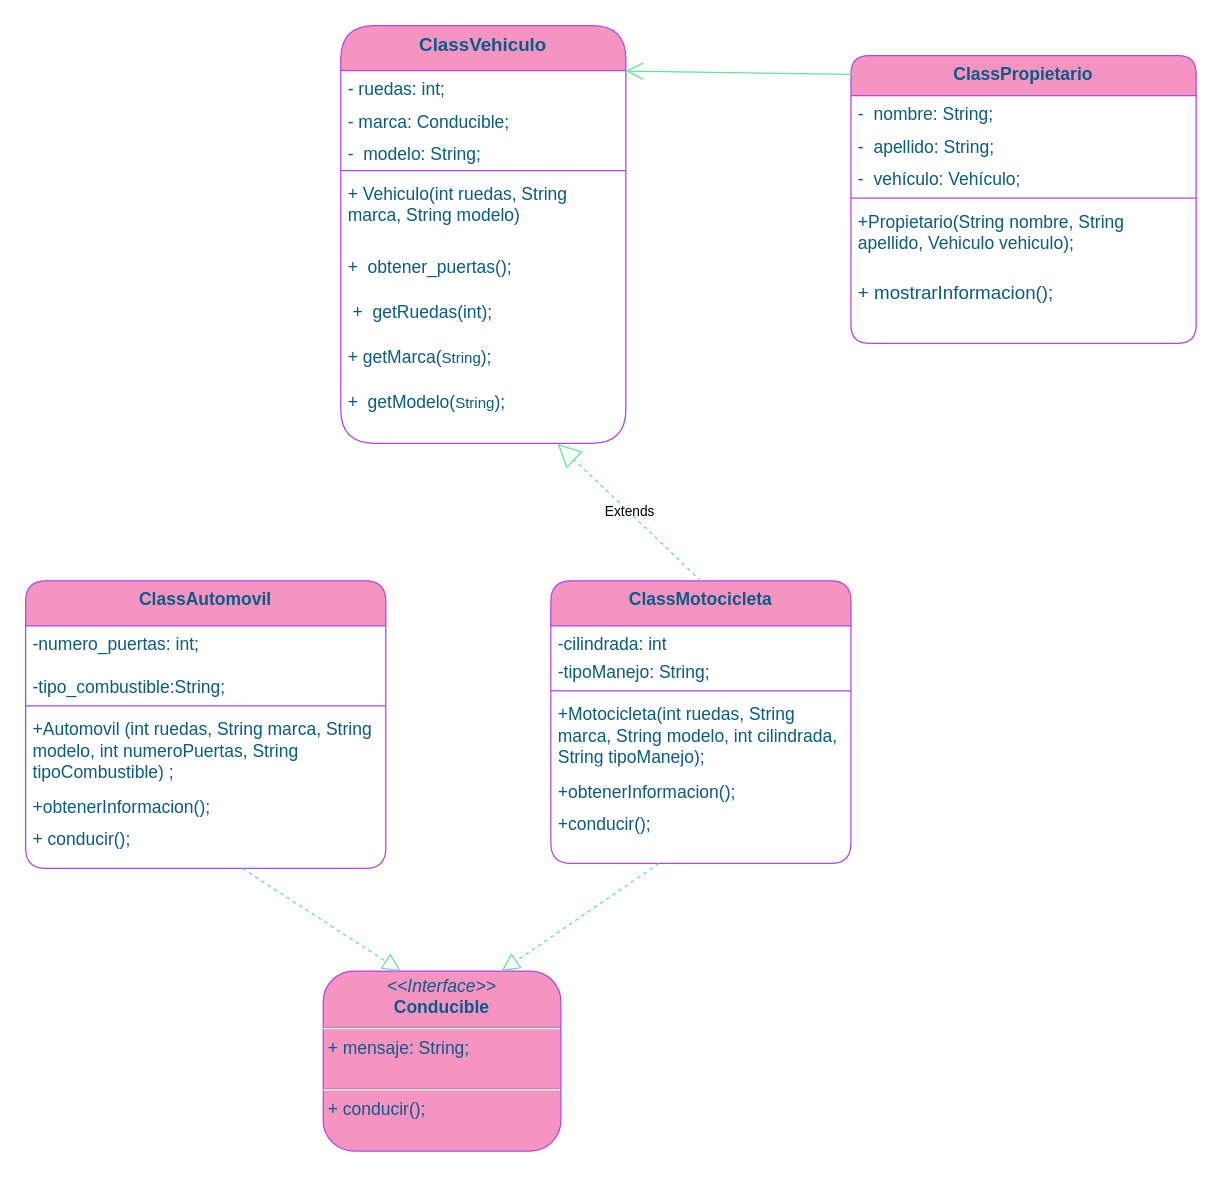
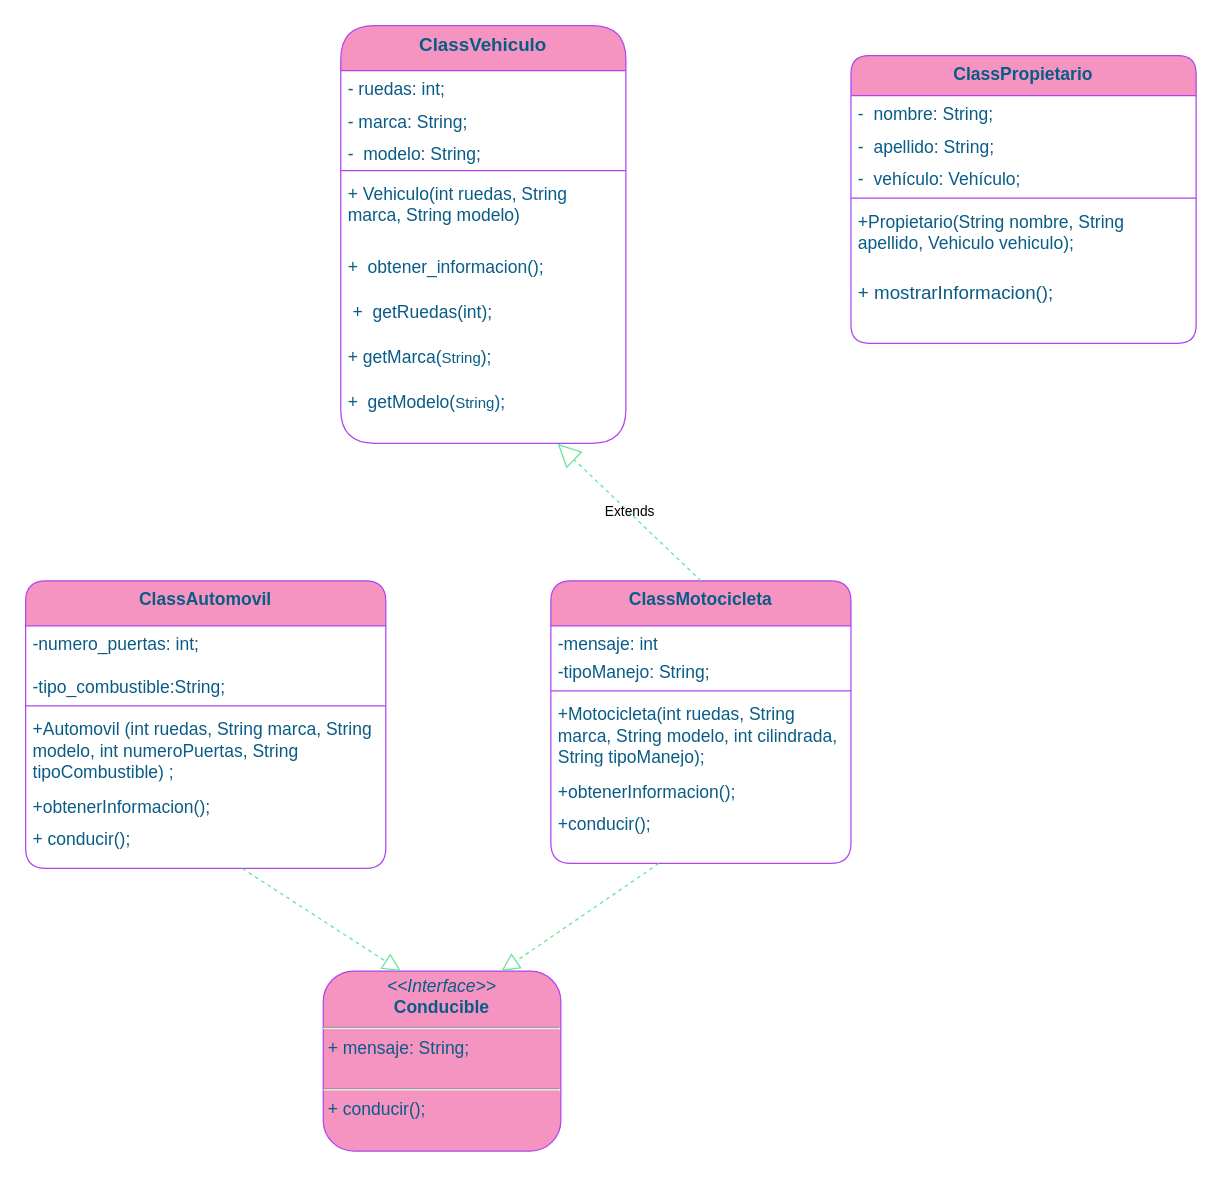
  <mxCell id="0" />
  <mxCell id="1" parent="0" />
  <mxCell id="2" value="ClassVehiculo" style="swimlane;fontStyle=1;align=center;verticalAlign=top;childLayout=stackLayout;horizontal=1;startSize=36;horizontalStack=0;resizeParent=1;resizeParentMax=0;resizeLast=0;collapsible=1;marginBottom=0;whiteSpace=wrap;html=1;labelBackgroundColor=none;fillColor=#F694C1;strokeColor=#AF45ED;fontColor=#095C86;rounded=1;fontSize=15;arcSize=25;" parent="1" vertex="1"><mxGeometry x="272" y="20" width="228" height="334" as="geometry"><mxRectangle x="330" y="190" width="120" height="30" as="alternateBounds" /></mxGeometry></mxCell>
  <mxCell id="3" value="&lt;font style=&quot;font-size: 14px;&quot;&gt;- ruedas: int;&lt;/font&gt;" style="text;strokeColor=none;fillColor=none;align=left;verticalAlign=top;spacingLeft=4;spacingRight=4;overflow=hidden;rotatable=0;points=[[0,0.5],[1,0.5]];portConstraint=eastwest;whiteSpace=wrap;html=1;labelBackgroundColor=none;fontColor=#095C86;rounded=1;" parent="2" vertex="1"><mxGeometry y="36" width="228" height="26" as="geometry" /></mxCell>
- <mxCell id="4" value="&lt;font style=&quot;font-size: 14px;&quot;&gt;- marca:&amp;nbsp;Conducible;&lt;/font&gt;" style="text;strokeColor=none;fillColor=none;align=left;verticalAlign=top;spacingLeft=4;spacingRight=4;overflow=hidden;rotatable=0;points=[[0,0.5],[1,0.5]];portConstraint=eastwest;whiteSpace=wrap;html=1;labelBackgroundColor=none;fontColor=#095C86;rounded=1;" parent="2" vertex="1"><mxGeometry y="62" width="228" height="26" as="geometry" /></mxCell>
+ <mxCell id="4" value="&lt;font style=&quot;font-size: 14px;&quot;&gt;- marca:&amp;nbsp;String;&lt;/font&gt;" style="text;strokeColor=none;fillColor=none;align=left;verticalAlign=top;spacingLeft=4;spacingRight=4;overflow=hidden;rotatable=0;points=[[0,0.5],[1,0.5]];portConstraint=eastwest;whiteSpace=wrap;html=1;labelBackgroundColor=none;fontColor=#095C86;rounded=1;" parent="2" vertex="1"><mxGeometry y="62" width="228" height="26" as="geometry" /></mxCell>
  <mxCell id="5" value="&lt;font style=&quot;font-size: 14px;&quot;&gt;-&amp;nbsp; modelo:&amp;nbsp;String;&lt;/font&gt;" style="text;strokeColor=none;fillColor=none;align=left;verticalAlign=top;spacingLeft=4;spacingRight=4;overflow=hidden;rotatable=0;points=[[0,0.5],[1,0.5]];portConstraint=eastwest;whiteSpace=wrap;html=1;labelBackgroundColor=none;fontColor=#095C86;rounded=1;" parent="2" vertex="1"><mxGeometry y="88" width="228" height="24" as="geometry" /></mxCell>
  <mxCell id="6" value="" style="line;strokeWidth=1;fillColor=none;align=left;verticalAlign=middle;spacingTop=-1;spacingLeft=3;spacingRight=3;rotatable=0;labelPosition=right;points=[];portConstraint=eastwest;strokeColor=#AF45ED;labelBackgroundColor=none;fontColor=#095C86;rounded=1;" parent="2" vertex="1"><mxGeometry y="112" width="228" height="8" as="geometry" /></mxCell>
  <mxCell id="7" value="&lt;font color=&quot;#095c86&quot; style=&quot;font-size: 14px;&quot;&gt;+&amp;nbsp;Vehiculo(int ruedas, String marca, String modelo)&amp;nbsp;&lt;/font&gt;" style="text;strokeColor=none;fillColor=none;align=left;verticalAlign=top;spacingLeft=4;spacingRight=4;overflow=hidden;rotatable=0;points=[[0,0.5],[1,0.5]];portConstraint=eastwest;whiteSpace=wrap;html=1;" parent="2" vertex="1"><mxGeometry y="120" width="228" height="58" as="geometry" /></mxCell>
- <mxCell id="8" value="&lt;font style=&quot;font-size: 14px;&quot;&gt;+&amp;nbsp;&amp;nbsp;obtener_puertas();&lt;br&gt;&lt;br&gt;&lt;/font&gt;" style="text;strokeColor=none;fillColor=none;align=left;verticalAlign=top;spacingLeft=4;spacingRight=4;overflow=hidden;rotatable=0;points=[[0,0.5],[1,0.5]];portConstraint=eastwest;whiteSpace=wrap;html=1;labelBackgroundColor=none;fontColor=#095C86;rounded=1;" parent="2" vertex="1"><mxGeometry y="178" width="228" height="36" as="geometry" /></mxCell>
+ <mxCell id="8" value="&lt;font style=&quot;font-size: 14px;&quot;&gt;+&amp;nbsp;&amp;nbsp;obtener_informacion();&lt;br&gt;&lt;br&gt;&lt;/font&gt;" style="text;strokeColor=none;fillColor=none;align=left;verticalAlign=top;spacingLeft=4;spacingRight=4;overflow=hidden;rotatable=0;points=[[0,0.5],[1,0.5]];portConstraint=eastwest;whiteSpace=wrap;html=1;labelBackgroundColor=none;fontColor=#095C86;rounded=1;" parent="2" vertex="1"><mxGeometry y="178" width="228" height="36" as="geometry" /></mxCell>
  <mxCell id="9" value="&lt;font color=&quot;#095c86&quot; style=&quot;font-size: 14px;&quot;&gt;&amp;nbsp;+&amp;nbsp; getRuedas(int);&lt;/font&gt;" style="text;strokeColor=none;fillColor=none;align=left;verticalAlign=top;spacingLeft=4;spacingRight=4;overflow=hidden;rotatable=0;points=[[0,0.5],[1,0.5]];portConstraint=eastwest;whiteSpace=wrap;html=1;" parent="2" vertex="1"><mxGeometry y="214" width="228" height="36" as="geometry" /></mxCell>
  <mxCell id="10" value="&lt;font color=&quot;#095c86&quot;&gt;&lt;font style=&quot;font-size: 14px;&quot;&gt;+&amp;nbsp;getMarca(&lt;/font&gt;String&lt;font style=&quot;font-size: 14px;&quot;&gt;);&lt;/font&gt;&lt;/font&gt;" style="text;strokeColor=none;fillColor=none;align=left;verticalAlign=top;spacingLeft=4;spacingRight=4;overflow=hidden;rotatable=0;points=[[0,0.5],[1,0.5]];portConstraint=eastwest;whiteSpace=wrap;html=1;" parent="2" vertex="1"><mxGeometry y="250" width="228" height="36" as="geometry" /></mxCell>
  <mxCell id="11" value="&lt;font color=&quot;#095c86&quot;&gt;&lt;font style=&quot;font-size: 14px;&quot;&gt;+&amp;nbsp; getModelo(&lt;/font&gt;String&lt;font style=&quot;font-size: 14px;&quot;&gt;);&lt;/font&gt;&lt;/font&gt;" style="text;strokeColor=none;fillColor=none;align=left;verticalAlign=top;spacingLeft=4;spacingRight=4;overflow=hidden;rotatable=0;points=[[0,0.5],[1,0.5]];portConstraint=eastwest;whiteSpace=wrap;html=1;" parent="2" vertex="1"><mxGeometry y="286" width="228" height="48" as="geometry" /></mxCell>
  <mxCell id="12" value="ClassAutomovil" style="swimlane;fontStyle=1;align=center;verticalAlign=top;childLayout=stackLayout;horizontal=1;startSize=36;horizontalStack=0;resizeParent=1;resizeParentMax=0;resizeLast=0;collapsible=1;marginBottom=0;whiteSpace=wrap;html=1;labelBackgroundColor=none;fillColor=#F694C1;strokeColor=#AF45ED;fontColor=#095C86;rounded=1;fontSize=14;" parent="1" vertex="1"><mxGeometry x="20" y="464" width="288" height="230" as="geometry" /></mxCell>
  <mxCell id="13" value="&lt;font style=&quot;font-size: 14px;&quot;&gt;-numero_puertas: int;&lt;/font&gt;" style="text;strokeColor=none;fillColor=none;align=left;verticalAlign=top;spacingLeft=4;spacingRight=4;overflow=hidden;rotatable=0;points=[[0,0.5],[1,0.5]];portConstraint=eastwest;whiteSpace=wrap;html=1;labelBackgroundColor=none;fontColor=#095C86;rounded=1;" parent="12" vertex="1"><mxGeometry y="36" width="288" height="34" as="geometry" /></mxCell>
  <mxCell id="14" value="&lt;font style=&quot;font-size: 14px;&quot;&gt;-tipo_combustible:String;&lt;/font&gt;" style="text;strokeColor=none;fillColor=none;align=left;verticalAlign=top;spacingLeft=4;spacingRight=4;overflow=hidden;rotatable=0;points=[[0,0.5],[1,0.5]];portConstraint=eastwest;whiteSpace=wrap;html=1;labelBackgroundColor=none;fontColor=#095C86;rounded=1;" parent="12" vertex="1"><mxGeometry y="70" width="288" height="26" as="geometry" /></mxCell>
  <mxCell id="15" value="" style="line;strokeWidth=1;fillColor=none;align=left;verticalAlign=middle;spacingTop=-1;spacingLeft=3;spacingRight=3;rotatable=0;labelPosition=right;points=[];portConstraint=eastwest;strokeColor=#AF45ED;labelBackgroundColor=none;fontColor=#095C86;rounded=1;" parent="12" vertex="1"><mxGeometry y="96" width="288" height="8" as="geometry" /></mxCell>
  <mxCell id="16" value="&lt;font color=&quot;#095c86&quot; style=&quot;font-size: 14px;&quot;&gt;+Automovil (int ruedas, String marca, String modelo, int numeroPuertas, String tipoCombustible) ;&lt;/font&gt;" style="text;strokeColor=none;fillColor=none;align=left;verticalAlign=top;spacingLeft=4;spacingRight=4;overflow=hidden;rotatable=0;points=[[0,0.5],[1,0.5]];portConstraint=eastwest;whiteSpace=wrap;html=1;" parent="12" vertex="1"><mxGeometry y="104" width="288" height="62" as="geometry" /></mxCell>
  <mxCell id="17" value="&lt;font style=&quot;font-size: 14px;&quot;&gt;+obtenerInformacion();&lt;/font&gt;" style="text;strokeColor=none;fillColor=none;align=left;verticalAlign=top;spacingLeft=4;spacingRight=4;overflow=hidden;rotatable=0;points=[[0,0.5],[1,0.5]];portConstraint=eastwest;whiteSpace=wrap;html=1;labelBackgroundColor=none;fontColor=#095C86;rounded=1;" parent="12" vertex="1"><mxGeometry y="166" width="288" height="26" as="geometry" /></mxCell>
  <mxCell id="18" value="&lt;font style=&quot;font-size: 14px;&quot;&gt;+ conducir();&lt;/font&gt;" style="text;strokeColor=none;fillColor=none;align=left;verticalAlign=top;spacingLeft=4;spacingRight=4;overflow=hidden;rotatable=0;points=[[0,0.5],[1,0.5]];portConstraint=eastwest;whiteSpace=wrap;html=1;labelBackgroundColor=none;fontColor=#095C86;rounded=1;" parent="12" vertex="1"><mxGeometry y="192" width="288" height="38" as="geometry" /></mxCell>
  <mxCell id="19" value="&lt;font style=&quot;font-size: 14px;&quot;&gt;ClassMotocicleta&lt;/font&gt;" style="swimlane;fontStyle=1;align=center;verticalAlign=top;childLayout=stackLayout;horizontal=1;startSize=36;horizontalStack=0;resizeParent=1;resizeParentMax=0;resizeLast=0;collapsible=1;marginBottom=0;whiteSpace=wrap;html=1;labelBackgroundColor=none;fillColor=#F694C1;strokeColor=#AF45ED;fontColor=#095C86;rounded=1;" parent="1" vertex="1"><mxGeometry x="440" y="464" width="240" height="226" as="geometry" /></mxCell>
- <mxCell id="20" value="&lt;font style=&quot;font-size: 14px;&quot;&gt;-cilindrada: int&lt;/font&gt;" style="text;strokeColor=none;fillColor=none;align=left;verticalAlign=top;spacingLeft=4;spacingRight=4;overflow=hidden;rotatable=0;points=[[0,0.5],[1,0.5]];portConstraint=eastwest;whiteSpace=wrap;html=1;labelBackgroundColor=none;fontColor=#095C86;rounded=1;" parent="19" vertex="1"><mxGeometry y="36" width="240" height="22" as="geometry" /></mxCell>
+ <mxCell id="20" value="&lt;font style=&quot;font-size: 14px;&quot;&gt;-mensaje: int&lt;/font&gt;" style="text;strokeColor=none;fillColor=none;align=left;verticalAlign=top;spacingLeft=4;spacingRight=4;overflow=hidden;rotatable=0;points=[[0,0.5],[1,0.5]];portConstraint=eastwest;whiteSpace=wrap;html=1;labelBackgroundColor=none;fontColor=#095C86;rounded=1;" parent="19" vertex="1"><mxGeometry y="36" width="240" height="22" as="geometry" /></mxCell>
  <mxCell id="21" value="&lt;font style=&quot;font-size: 14px;&quot;&gt;-tipoManejo:&amp;nbsp;String;&lt;/font&gt;" style="text;strokeColor=none;fillColor=none;align=left;verticalAlign=top;spacingLeft=4;spacingRight=4;overflow=hidden;rotatable=0;points=[[0,0.5],[1,0.5]];portConstraint=eastwest;whiteSpace=wrap;html=1;labelBackgroundColor=none;fontColor=#095C86;rounded=1;" parent="19" vertex="1"><mxGeometry y="58" width="240" height="26" as="geometry" /></mxCell>
  <mxCell id="22" value="" style="line;strokeWidth=1;fillColor=none;align=left;verticalAlign=middle;spacingTop=-1;spacingLeft=3;spacingRight=3;rotatable=0;labelPosition=right;points=[];portConstraint=eastwest;strokeColor=#AF45ED;labelBackgroundColor=none;fontColor=#095C86;rounded=1;" parent="19" vertex="1"><mxGeometry y="84" width="240" height="8" as="geometry" /></mxCell>
  <mxCell id="23" value="&lt;font style=&quot;font-size: 14px;&quot; color=&quot;#095c86&quot;&gt;+Motocicleta(int ruedas, String marca, String modelo, int cilindrada, String tipoManejo);&lt;/font&gt;" style="text;strokeColor=none;fillColor=none;align=left;verticalAlign=top;spacingLeft=4;spacingRight=4;overflow=hidden;rotatable=0;points=[[0,0.5],[1,0.5]];portConstraint=eastwest;whiteSpace=wrap;html=1;" parent="19" vertex="1"><mxGeometry y="92" width="240" height="62" as="geometry" /></mxCell>
  <mxCell id="24" value="&lt;font style=&quot;font-size: 14px;&quot;&gt;+obtenerInformacion();&lt;/font&gt;" style="text;strokeColor=none;fillColor=none;align=left;verticalAlign=top;spacingLeft=4;spacingRight=4;overflow=hidden;rotatable=0;points=[[0,0.5],[1,0.5]];portConstraint=eastwest;whiteSpace=wrap;html=1;labelBackgroundColor=none;fontColor=#095C86;rounded=1;" parent="19" vertex="1"><mxGeometry y="154" width="240" height="26" as="geometry" /></mxCell>
  <mxCell id="25" value="&lt;font style=&quot;font-size: 14px;&quot;&gt;+conducir();&lt;/font&gt;" style="text;strokeColor=none;fillColor=none;align=left;verticalAlign=top;spacingLeft=4;spacingRight=4;overflow=hidden;rotatable=0;points=[[0,0.5],[1,0.5]];portConstraint=eastwest;whiteSpace=wrap;html=1;labelBackgroundColor=none;fontColor=#095C86;rounded=1;" parent="19" vertex="1"><mxGeometry y="180" width="240" height="46" as="geometry" /></mxCell>
  <mxCell id="26" value="&lt;p style=&quot;margin: 4px 0px 0px; text-align: center; font-size: 14px;&quot;&gt;&lt;i style=&quot;font-size: 14px;&quot;&gt;&amp;lt;&amp;lt;Interface&amp;gt;&amp;gt;&lt;/i&gt;&lt;br style=&quot;font-size: 14px;&quot;&gt;&lt;b style=&quot;font-size: 14px;&quot;&gt;Conducible&lt;/b&gt;&lt;br style=&quot;font-size: 14px;&quot;&gt;&lt;/p&gt;&lt;hr style=&quot;font-size: 14px;&quot;&gt;&lt;p style=&quot;margin: 0px 0px 0px 4px; font-size: 14px;&quot;&gt;+ mensaje: String;&lt;br style=&quot;font-size: 14px;&quot;&gt;&lt;br style=&quot;font-size: 14px;&quot;&gt;&lt;/p&gt;&lt;hr style=&quot;font-size: 14px;&quot;&gt;&lt;p style=&quot;margin: 0px 0px 0px 4px; font-size: 14px;&quot;&gt;+ conducir();&lt;br style=&quot;font-size: 14px;&quot;&gt;&lt;/p&gt;" style="verticalAlign=top;align=left;overflow=fill;fontSize=14;fontFamily=Helvetica;html=1;whiteSpace=wrap;labelBackgroundColor=none;fillColor=#F694C1;strokeColor=#AF45ED;fontColor=#095C86;rounded=1;arcSize=17;" parent="1" vertex="1"><mxGeometry x="258" y="776" width="190" height="144" as="geometry" /></mxCell>
  <mxCell id="27" value="&lt;font style=&quot;font-size: 14px;&quot;&gt;ClassPropietario&lt;/font&gt;" style="swimlane;fontStyle=1;align=center;verticalAlign=top;childLayout=stackLayout;horizontal=1;startSize=32;horizontalStack=0;resizeParent=1;resizeParentMax=0;resizeLast=0;collapsible=1;marginBottom=0;whiteSpace=wrap;html=1;labelBackgroundColor=none;fillColor=#F694C1;strokeColor=#AF45ED;fontColor=#095C86;rounded=1;fontSize=14;" parent="1" vertex="1"><mxGeometry x="680" y="44" width="276" height="230" as="geometry" /></mxCell>
  <mxCell id="28" value="-&amp;nbsp; nombre: String;" style="text;strokeColor=none;fillColor=none;align=left;verticalAlign=top;spacingLeft=4;spacingRight=4;overflow=hidden;rotatable=0;points=[[0,0.5],[1,0.5]];portConstraint=eastwest;whiteSpace=wrap;html=1;labelBackgroundColor=none;fontColor=#095C86;rounded=1;fontSize=14;" parent="27" vertex="1"><mxGeometry y="32" width="276" height="26" as="geometry" /></mxCell>
  <mxCell id="29" value="-&amp;nbsp; apellido: String;" style="text;strokeColor=none;fillColor=none;align=left;verticalAlign=top;spacingLeft=4;spacingRight=4;overflow=hidden;rotatable=0;points=[[0,0.5],[1,0.5]];portConstraint=eastwest;whiteSpace=wrap;html=1;labelBackgroundColor=none;fontColor=#095C86;rounded=1;fontSize=14;" parent="27" vertex="1"><mxGeometry y="58" width="276" height="26" as="geometry" /></mxCell>
  <mxCell id="30" value="-&amp;nbsp;&amp;nbsp;vehículo: Vehículo;" style="text;strokeColor=none;fillColor=none;align=left;verticalAlign=top;spacingLeft=4;spacingRight=4;overflow=hidden;rotatable=0;points=[[0,0.5],[1,0.5]];portConstraint=eastwest;whiteSpace=wrap;html=1;labelBackgroundColor=none;fontColor=#095C86;rounded=1;fontSize=14;" parent="27" vertex="1"><mxGeometry y="84" width="276" height="26" as="geometry" /></mxCell>
  <mxCell id="31" value="" style="line;strokeWidth=1;fillColor=none;align=left;verticalAlign=middle;spacingTop=-1;spacingLeft=3;spacingRight=3;rotatable=0;labelPosition=right;points=[];portConstraint=eastwest;strokeColor=#AF45ED;labelBackgroundColor=none;fontColor=#095C86;rounded=1;" parent="27" vertex="1"><mxGeometry y="110" width="276" height="8" as="geometry" /></mxCell>
  <mxCell id="32" value="&lt;font color=&quot;#095c86&quot; style=&quot;font-size: 14px;&quot;&gt;+Propietario(String nombre, String apellido, Vehiculo vehiculo);&lt;/font&gt;" style="text;strokeColor=none;fillColor=none;align=left;verticalAlign=top;spacingLeft=4;spacingRight=4;overflow=hidden;rotatable=0;points=[[0,0.5],[1,0.5]];portConstraint=eastwest;whiteSpace=wrap;html=1;" parent="27" vertex="1"><mxGeometry y="118" width="276" height="56" as="geometry" /></mxCell>
  <mxCell id="33" value="&lt;font style=&quot;font-size: 15px;&quot;&gt;+ mostrarInformacion();&lt;/font&gt;" style="text;strokeColor=none;fillColor=none;align=left;verticalAlign=top;spacingLeft=4;spacingRight=4;overflow=hidden;rotatable=0;points=[[0,0.5],[1,0.5]];portConstraint=eastwest;whiteSpace=wrap;html=1;labelBackgroundColor=none;fontColor=#095C86;rounded=1;fontSize=14;" parent="27" vertex="1"><mxGeometry y="174" width="276" height="56" as="geometry" /></mxCell>
- <mxCell id="34" value="" style="endArrow=open;endFill=1;endSize=12;html=1;rounded=0;strokeColor=#60E696;fontColor=default;exitX=0.006;exitY=0.065;exitDx=0;exitDy=0;exitPerimeter=0;labelBackgroundColor=none;entryX=0.999;entryY=0.011;entryDx=0;entryDy=0;entryPerimeter=0;fontStyle=1" parent="1" source="27" target="3" edge="1"><mxGeometry width="160" relative="1" as="geometry"><mxPoint x="496" y="40" as="sourcePoint" /><mxPoint x="500" y="8" as="targetPoint" /><Array as="points" /></mxGeometry></mxCell>
  <mxCell id="35" value="" style="endArrow=block;dashed=1;endFill=0;endSize=12;html=1;rounded=0;strokeColor=#60E696;fontColor=default;entryX=0.326;entryY=0;entryDx=0;entryDy=0;entryPerimeter=0;labelBackgroundColor=none;" parent="1" source="18" target="26" edge="1"><mxGeometry width="160" relative="1" as="geometry"><mxPoint x="176" y="390" as="sourcePoint" /><mxPoint x="312" y="460" as="targetPoint" /><Array as="points" /></mxGeometry></mxCell>
  <mxCell id="36" value="" style="endArrow=block;dashed=1;endFill=0;endSize=12;html=1;rounded=0;strokeColor=#60E696;fontColor=default;entryX=0.75;entryY=0;entryDx=0;entryDy=0;labelBackgroundColor=none;" parent="1" source="25" target="26" edge="1"><mxGeometry width="160" relative="1" as="geometry"><mxPoint x="156" y="388" as="sourcePoint" /><mxPoint x="346" y="480" as="targetPoint" /></mxGeometry></mxCell>
  <mxCell id="37" value="Extends" style="endArrow=block;endSize=16;endFill=0;html=1;rounded=0;entryX=0.761;entryY=1.011;entryDx=0;entryDy=0;entryPerimeter=0;labelBackgroundColor=none;strokeColor=#60E696;fontColor=default;exitX=0.5;exitY=0;exitDx=0;exitDy=0;dashed=1;" parent="1" source="19" target="11" edge="1"><mxGeometry width="160" relative="1" as="geometry"><mxPoint x="627" y="404" as="sourcePoint" /><mxPoint x="512" y="272" as="targetPoint" /></mxGeometry></mxCell>
